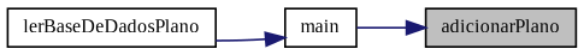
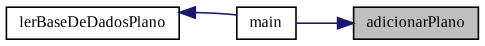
  digraph {
    fontname="Liberation Serif"
    rankdir=RL
    node [color=black fillcolor=white fontname="Liberation Serif" fontsize=10 shape=record style=filled]
    edge [color=midnightblue dir=back fontname="Liberation Serif" fontsize=10 labelfontname=Helvetica labelfontsize=10 style=solid]
    n1 [fillcolor=grey75 fontcolor=black height=0.2 label=adicionarPlano width=0.4]
    n2 [height=0.2 label=main width=0.4]
    n3 [height=0.2 label=lerBaseDeDadosPlano width=0.4]
    n1 -> n2
-   n2 -> n3
+   n3 -> n2
  }
